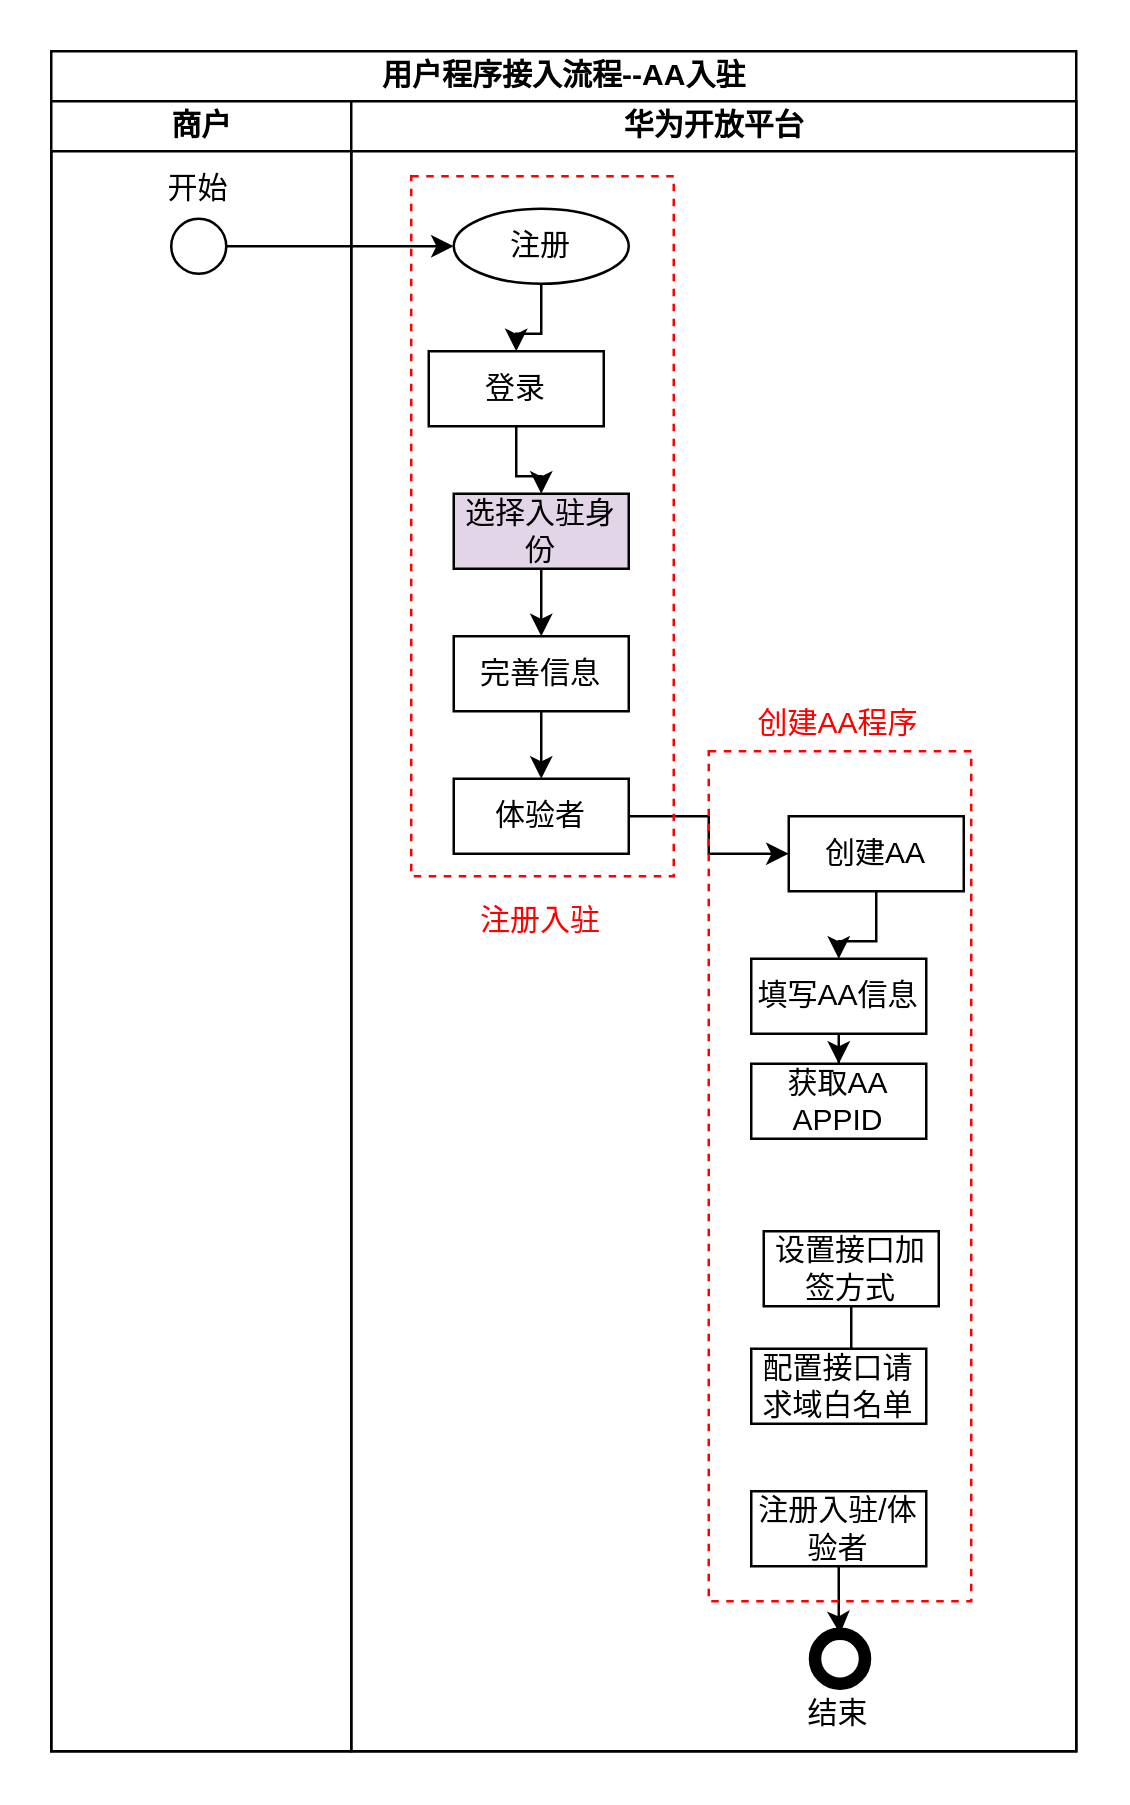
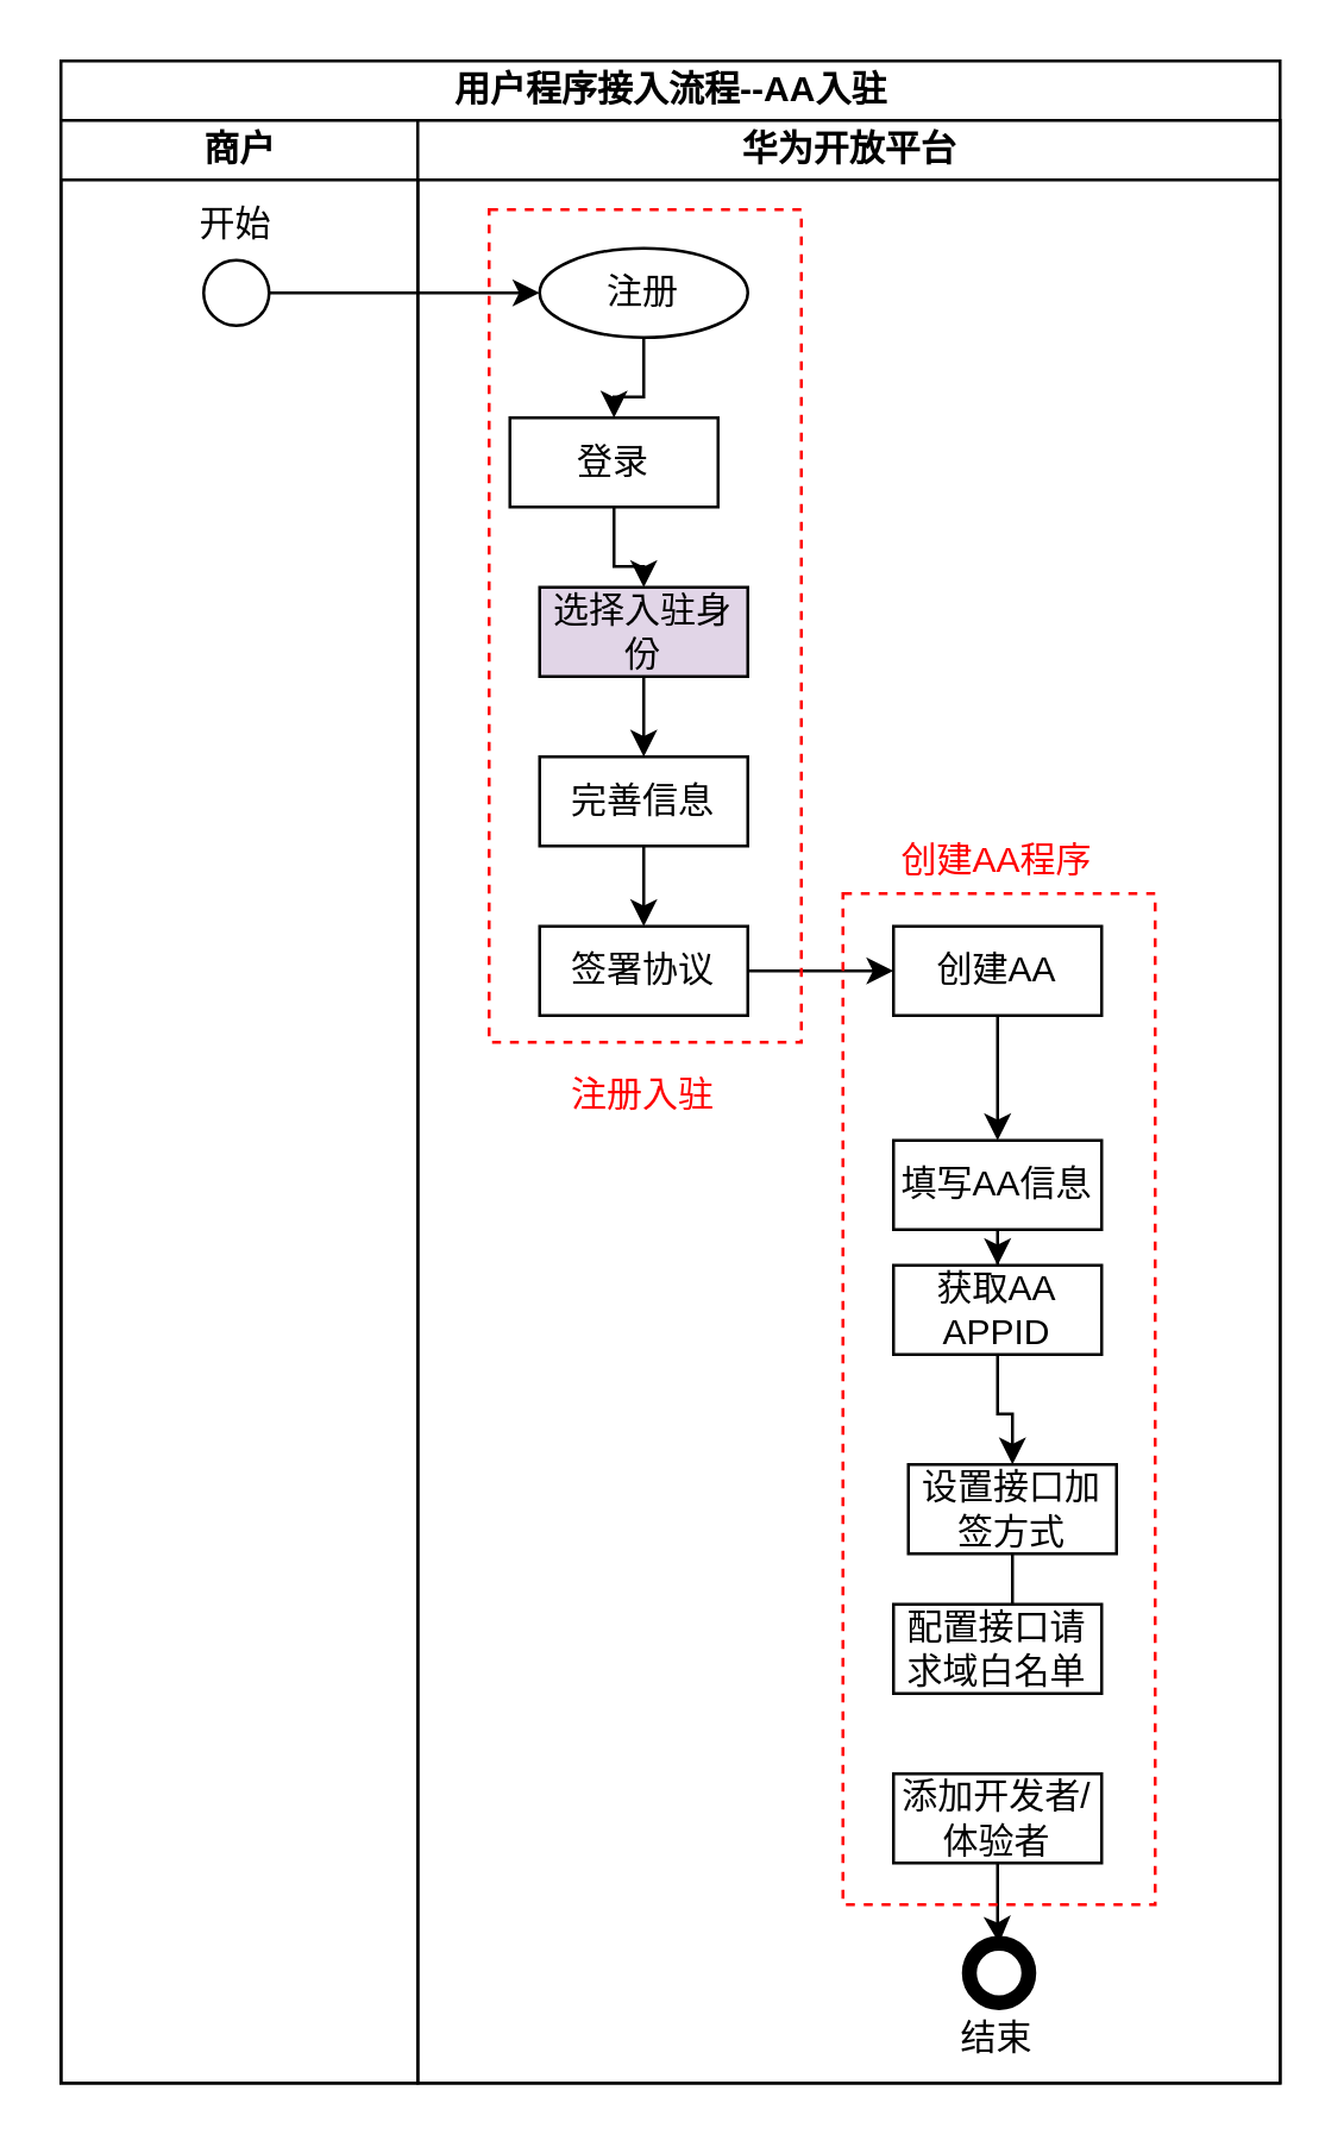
  <mxCell id="0" />
  <mxCell id="1" parent="0" />
  <mxCell id="2" value="用户程序接入流程--AA入驻" style="swimlane;html=1;childLayout=stackLayout;resizeParent=1;resizeParentMax=0;startSize=20;" parent="1" vertex="1"><mxGeometry x="20" y="20" width="410" height="680" as="geometry" /></mxCell>
  <mxCell id="3" value="商户" style="swimlane;html=1;startSize=20;" parent="2" vertex="1"><mxGeometry y="20" width="120" height="660" as="geometry" /></mxCell>
  <mxCell id="4" value="" style="shape=ellipse;html=1;dashed=0;whitespace=wrap;aspect=fixed;perimeter=ellipsePerimeter;direction=west;" parent="3" vertex="1"><mxGeometry x="48" y="47" width="22" height="22" as="geometry" /></mxCell>
  <mxCell id="5" value="华为开放平台" style="swimlane;html=1;startSize=20;" parent="2" vertex="1"><mxGeometry x="120" y="20" width="290" height="660" as="geometry" /></mxCell>
  <mxCell id="6" style="edgeStyle=orthogonalEdgeStyle;rounded=0;orthogonalLoop=1;jettySize=auto;html=1;entryX=0.5;entryY=0;entryDx=0;entryDy=0;" parent="5" source="7" target="9" edge="1"><mxGeometry relative="1" as="geometry" /></mxCell>
  <mxCell id="7" value="注册" style="ellipse;whiteSpace=wrap;html=1;" parent="5" vertex="1"><mxGeometry x="41" y="43" width="70" height="30" as="geometry" /></mxCell>
  <mxCell id="8" style="edgeStyle=orthogonalEdgeStyle;rounded=0;orthogonalLoop=1;jettySize=auto;html=1;entryX=0.5;entryY=0;entryDx=0;entryDy=0;" parent="5" source="9" target="11" edge="1"><mxGeometry relative="1" as="geometry" /></mxCell>
  <mxCell id="9" value="登录" style="rounded=0;whiteSpace=wrap;html=1;" parent="5" vertex="1"><mxGeometry x="31" y="100" width="70" height="30" as="geometry" /></mxCell>
  <mxCell id="10" style="edgeStyle=orthogonalEdgeStyle;rounded=0;orthogonalLoop=1;jettySize=auto;html=1;entryX=0.5;entryY=0;entryDx=0;entryDy=0;" parent="5" source="11" target="13" edge="1"><mxGeometry relative="1" as="geometry" /></mxCell>
  <mxCell id="11" value="选择入驻身份" style="rounded=0;whiteSpace=wrap;html=1;fillColor=#e1d5e7;" parent="5" vertex="1"><mxGeometry x="41" y="157" width="70" height="30" as="geometry" /></mxCell>
  <mxCell id="12" style="edgeStyle=orthogonalEdgeStyle;rounded=0;orthogonalLoop=1;jettySize=auto;html=1;entryX=0.5;entryY=0;entryDx=0;entryDy=0;" parent="5" source="13" target="15" edge="1"><mxGeometry relative="1" as="geometry" /></mxCell>
  <mxCell id="13" value="完善信息" style="rounded=0;whiteSpace=wrap;html=1;" parent="5" vertex="1"><mxGeometry x="41" y="214" width="70" height="30" as="geometry" /></mxCell>
  <mxCell id="14" style="edgeStyle=orthogonalEdgeStyle;rounded=0;orthogonalLoop=1;jettySize=auto;html=1;entryX=0;entryY=0.5;entryDx=0;entryDy=0;" parent="5" source="15" target="17" edge="1"><mxGeometry relative="1" as="geometry" /></mxCell>
- <mxCell id="15" value="体验者" style="rounded=0;whiteSpace=wrap;html=1;" parent="5" vertex="1"><mxGeometry x="41" y="271" width="70" height="30" as="geometry" /></mxCell>
+ <mxCell id="15" value="签署协议" style="rounded=0;whiteSpace=wrap;html=1;" parent="5" vertex="1"><mxGeometry x="41" y="271" width="70" height="30" as="geometry" /></mxCell>
  <mxCell id="16" style="edgeStyle=orthogonalEdgeStyle;rounded=0;orthogonalLoop=1;jettySize=auto;html=1;entryX=0.5;entryY=0;entryDx=0;entryDy=0;" parent="5" source="17" target="19" edge="1"><mxGeometry relative="1" as="geometry" /></mxCell>
- <mxCell id="17" value="创建AA" style="rounded=0;whiteSpace=wrap;html=1;" parent="5" vertex="1"><mxGeometry x="175" y="286" width="70" height="30" as="geometry" /></mxCell>
+ <mxCell id="17" value="创建AA" style="rounded=0;whiteSpace=wrap;html=1;" parent="5" vertex="1"><mxGeometry x="160" y="271" width="70" height="30" as="geometry" /></mxCell>
  <mxCell id="18" style="edgeStyle=orthogonalEdgeStyle;rounded=0;orthogonalLoop=1;jettySize=auto;html=1;" parent="5" source="19" target="21" edge="1"><mxGeometry relative="1" as="geometry" /></mxCell>
  <mxCell id="19" value="填写AA信息" style="rounded=0;whiteSpace=wrap;html=1;" parent="5" vertex="1"><mxGeometry x="160" y="343" width="70" height="30" as="geometry" /></mxCell>
+ <mxCell id="20" style="edgeStyle=orthogonalEdgeStyle;rounded=0;orthogonalLoop=1;jettySize=auto;html=1;" parent="5" source="21" target="23" edge="1"><mxGeometry relative="1" as="geometry" /></mxCell>
  <mxCell id="21" value="获取AA APPID" style="rounded=0;whiteSpace=wrap;html=1;" parent="5" vertex="1"><mxGeometry x="160" y="385" width="70" height="30" as="geometry" /></mxCell>
  <mxCell id="22" style="edgeStyle=orthogonalEdgeStyle;rounded=0;orthogonalLoop=1;jettySize=auto;html=1;entryX=0.5;entryY=0;entryDx=0;entryDy=0;" parent="5" source="23" target="24" edge="1"><mxGeometry relative="1" as="geometry" /></mxCell>
  <mxCell id="23" value="设置接口加签方式" style="rounded=0;whiteSpace=wrap;html=1;" parent="5" vertex="1"><mxGeometry x="165" y="452" width="70" height="30" as="geometry" /></mxCell>
  <mxCell id="24" value="配置接口请求域白名单" style="rounded=0;whiteSpace=wrap;html=1;" parent="5" vertex="1"><mxGeometry x="160" y="499" width="70" height="30" as="geometry" /></mxCell>
  <mxCell id="25" style="edgeStyle=orthogonalEdgeStyle;rounded=0;orthogonalLoop=1;jettySize=auto;html=1;entryX=0.5;entryY=0;entryDx=0;entryDy=0;endArrow=classic;endFill=1;" edge="1" parent="5" source="26" target="27"><mxGeometry relative="1" as="geometry" /></mxCell>
- <mxCell id="26" value="注册入驻/体验者" style="rounded=0;whiteSpace=wrap;html=1;" parent="5" vertex="1"><mxGeometry x="160" y="556" width="70" height="30" as="geometry" /></mxCell>
+ <mxCell id="26" value="添加开发者/体验者" style="rounded=0;whiteSpace=wrap;html=1;" parent="5" vertex="1"><mxGeometry x="160" y="556" width="70" height="30" as="geometry" /></mxCell>
  <mxCell id="27" value="" style="shape=ellipse;html=1;dashed=0;whitespace=wrap;aspect=fixed;strokeWidth=5;perimeter=ellipsePerimeter;" parent="5" vertex="1"><mxGeometry x="185.5" y="613" width="20" height="20" as="geometry" /></mxCell>
  <mxCell id="28" value="结束" style="text;html=1;resizable=0;points=[];autosize=1;align=left;verticalAlign=top;spacingTop=-4;" parent="5" vertex="1"><mxGeometry x="180.5" y="635" width="50" height="10" as="geometry" /></mxCell>
  <mxCell id="29" value="" style="rounded=0;whiteSpace=wrap;html=1;fillColor=none;dashed=1;strokeColor=#FF0000;" parent="5" vertex="1"><mxGeometry x="143" y="260" width="105" height="340" as="geometry" /></mxCell>
  <mxCell id="30" value="" style="rounded=0;whiteSpace=wrap;html=1;fillColor=none;dashed=1;strokeColor=#FF0000;" parent="5" vertex="1"><mxGeometry x="24" y="30" width="105" height="280" as="geometry" /></mxCell>
  <mxCell id="31" value="&lt;font color=&quot;#ff0000&quot;&gt;注册入驻&lt;/font&gt;" style="text;html=1;resizable=0;points=[];autosize=1;align=left;verticalAlign=top;spacingTop=-4;" parent="5" vertex="1"><mxGeometry x="50" y="318" width="80" height="10" as="geometry" /></mxCell>
  <mxCell id="32" value="&lt;font color=&quot;#ff0000&quot;&gt;创建AA程序&lt;/font&gt;" style="text;html=1;resizable=0;points=[];autosize=1;align=left;verticalAlign=top;spacingTop=-4;" parent="5" vertex="1"><mxGeometry x="161" y="239" width="100" height="10" as="geometry" /></mxCell>
  <mxCell id="33" style="edgeStyle=orthogonalEdgeStyle;rounded=0;orthogonalLoop=1;jettySize=auto;html=1;entryX=0;entryY=0.5;entryDx=0;entryDy=0;" parent="2" source="4" target="7" edge="1"><mxGeometry relative="1" as="geometry" /></mxCell>
  <mxCell id="34" value="开始" style="text;html=1;resizable=0;points=[];autosize=1;align=left;verticalAlign=top;spacingTop=-4;" parent="1" vertex="1"><mxGeometry x="65" y="65" width="50" height="10" as="geometry" /></mxCell>
